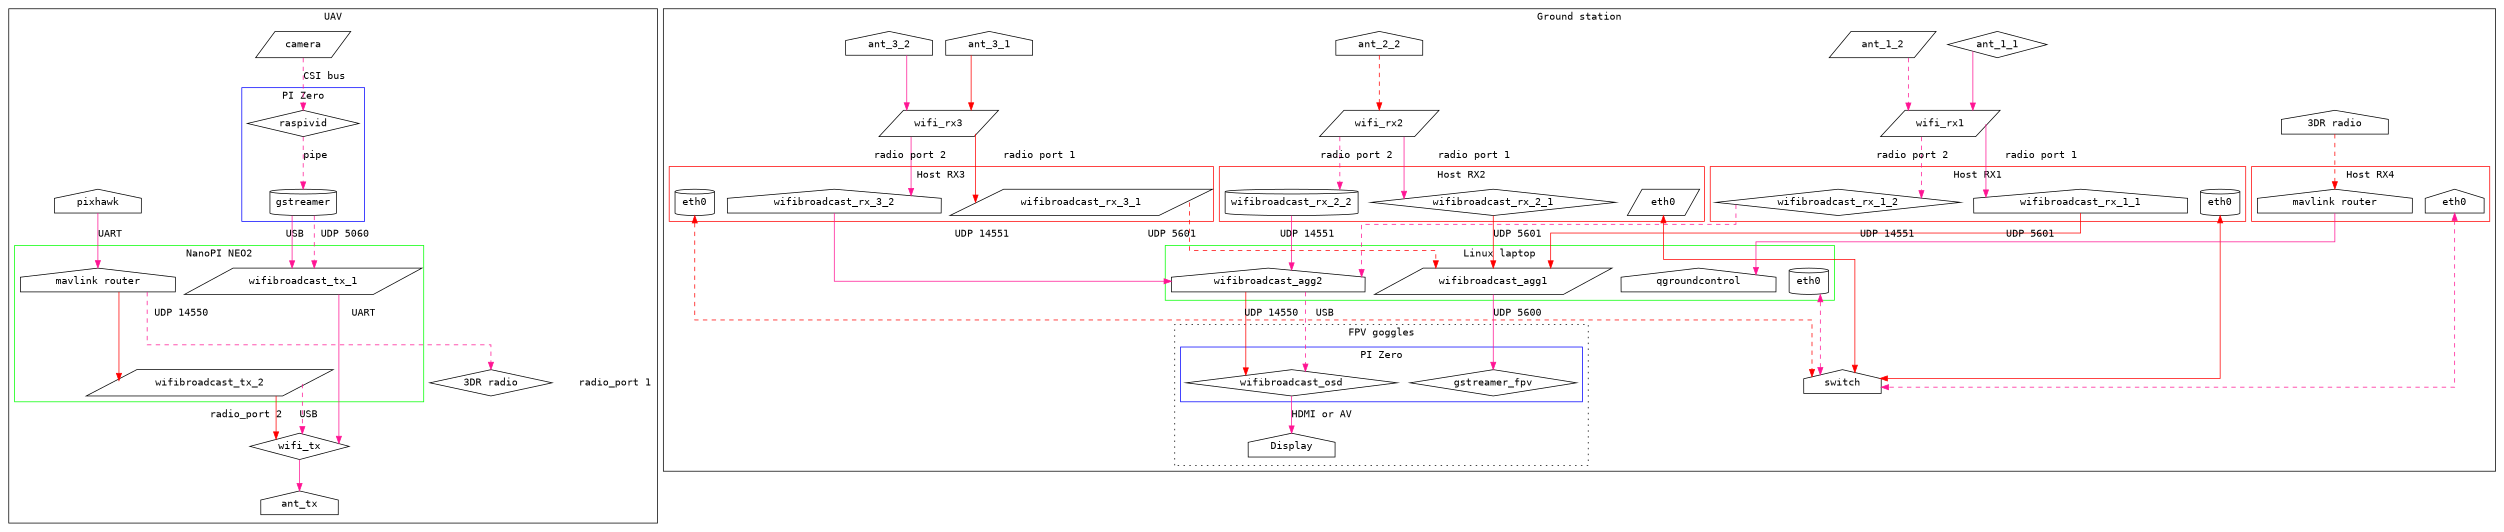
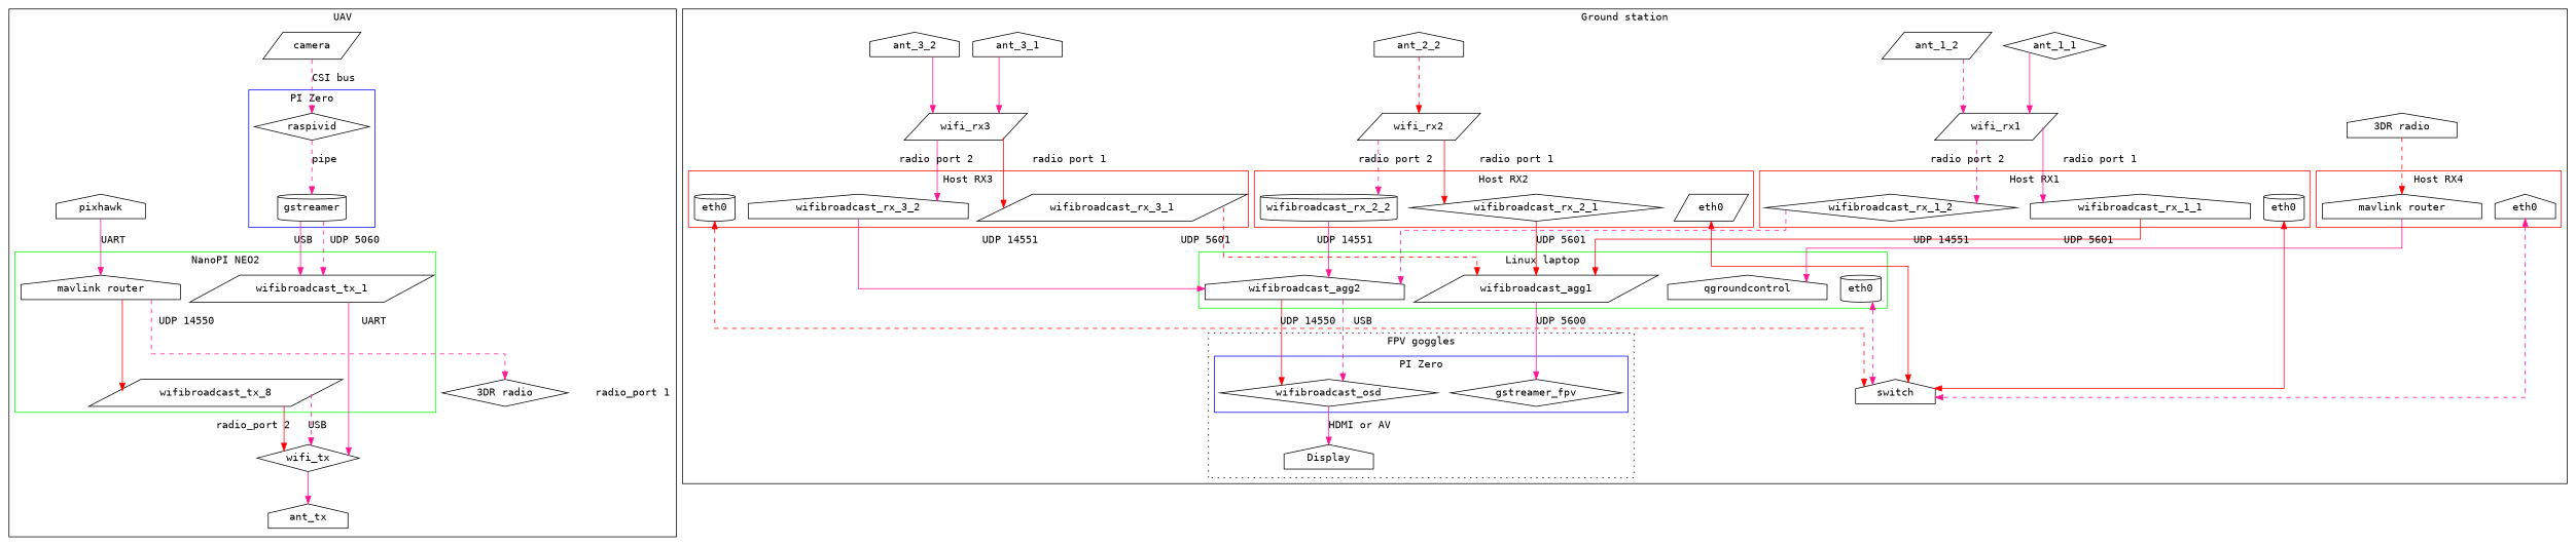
  digraph {
    compound=true
    fontname="DejaVu Sans Mono"
    splines=ortho
    node [fontname="DejaVu Sans Mono" shape=house]
    edge [color=deeppink fontname="DejaVu Sans Mono" style=solid]
    raspivid [shape=diamond]
    gstreamer [shape=cylinder]
    wifibroadcast_tx_1 [shape=parallelogram]
-   wifibroadcast_tx_2 [shape=parallelogram]
+   wifibroadcast_tx_2 [shape=parallelogram label=wifibroadcast_tx_8]
    n5 [label="mavlink router"]
    camera [shape=parallelogram]
    pixhawk
    n8 [label="3DR radio" shape=diamond]
    wifi_tx [shape=diamond]
    ant_tx
    n11 [label=eth0 shape=cylinder]
    wifibroadcast_rx_1_1
    wifibroadcast_rx_1_2 [shape=diamond]
    n14 [label=eth0 shape=parallelogram]
    wifibroadcast_rx_2_1 [shape=diamond]
    wifibroadcast_rx_2_2 [shape=cylinder]
    n17 [label=eth0 shape=cylinder]
    wifibroadcast_rx_3_1 [shape=parallelogram]
    wifibroadcast_rx_3_2
    n20 [label=eth0]
    n21 [label="mavlink router"]
    n22 [label=eth0 shape=cylinder]
    wifibroadcast_agg1 [shape=parallelogram]
    wifibroadcast_agg2
    qgroundcontrol
    wifibroadcast_osd [shape=diamond]
    gstreamer_fpv [shape=diamond]
    n28 [label=Display]
    ant_1_1 [shape=diamond]
    wifi_rx1 [shape=parallelogram]
    ant_1_2 [shape=parallelogram]
    wifi_rx2 [shape=parallelogram]
    ant_2_2
    ant_3_1
    wifi_rx3 [shape=parallelogram]
    ant_3_2
    n37 [label=switch]
    n38 [label="3DR radio"]
    subgraph cluster_1 {
      label=UAV
      camera
      pixhawk
      n8
      wifi_tx
      ant_tx
      subgraph cluster_2 {
        color=blue
        label="PI Zero"
        raspivid
        gstreamer
      }
      subgraph cluster_3 {
        color=green
        label="NanoPI NEO2"
        wifibroadcast_tx_1
        wifibroadcast_tx_2
        n5
      }
    }
    subgraph cluster_4 {
      label="Ground station"
      ant_1_1
      wifi_rx1
      ant_1_2
      wifi_rx2
      ant_2_2
      ant_3_1
      wifi_rx3
      ant_3_2
      n37
      n38
      subgraph cluster_5 {
        color=red
        label="Host RX1"
        n11
        wifibroadcast_rx_1_1
        wifibroadcast_rx_1_2
      }
      subgraph cluster_6 {
        color=red
        label="Host RX2"
        n14
        wifibroadcast_rx_2_1
        wifibroadcast_rx_2_2
      }
      subgraph cluster_7 {
        color=red
        label="Host RX3"
        n17
        wifibroadcast_rx_3_1
        wifibroadcast_rx_3_2
      }
      subgraph cluster_8 {
        color=red
        label="Host RX4"
        n20
        n21
      }
      subgraph cluster_9 {
        color=green
        label="Linux laptop"
        n22
        wifibroadcast_agg1
        wifibroadcast_agg2
        qgroundcontrol
      }
      subgraph cluster_10 {
        label="FPV goggles"
        style=dotted
        n28
        subgraph cluster_11 {
          color=blue
          label="PI Zero"
          style=solid
          wifibroadcast_osd
          gstreamer_fpv
        }
      }
    }
    raspivid -> gstreamer [label=pipe style=dashed]
    gstreamer -> wifibroadcast_tx_1 [label=USB]
    gstreamer -> wifibroadcast_tx_1 [label="UDP 5060" style=dashed]
    wifibroadcast_tx_1 -> wifi_tx [label="radio_port 1"]
    wifibroadcast_tx_2 -> wifi_tx [color=red label="radio_port 2"]
    wifibroadcast_tx_2 -> wifi_tx [label=USB style=dashed]
    n5 -> wifibroadcast_tx_2 [color=red label="UDP 14550"]
    n5 -> n8 [label=UART style=dashed]
    camera -> raspivid [label="CSI bus" style=dashed]
    pixhawk -> n5 [label=UART]
    wifi_tx -> ant_tx
    n11 -> n37 [color=red dir=both]
    wifibroadcast_rx_1_1 -> wifibroadcast_agg1 [color=red label="UDP 5601"]
    wifibroadcast_rx_1_2 -> wifibroadcast_agg2 [label="UDP 14551" style=dashed]
    n14 -> n37 [color=red dir=both]
    wifibroadcast_rx_2_1 -> wifibroadcast_agg1 [color=red label="UDP 5601"]
    wifibroadcast_rx_2_2 -> wifibroadcast_agg2 [label="UDP 14551"]
    n17 -> n37 [color=red dir=both style=dashed]
    wifibroadcast_rx_3_1 -> wifibroadcast_agg1 [color=red label="UDP 5601" style=dashed]
    wifibroadcast_rx_3_2 -> wifibroadcast_agg2 [label="UDP 14551"]
    n20 -> n37 [dir=both style=dashed]
    n21 -> qgroundcontrol
    n22 -> n37 [dir=both style=dashed]
    wifibroadcast_agg1 -> gstreamer_fpv [label="UDP 5600"]
    wifibroadcast_agg2 -> wifibroadcast_osd [color=red label="UDP 14550"]
    wifibroadcast_agg2 -> wifibroadcast_osd [label=USB style=dashed]
    wifibroadcast_osd -> n28 [label="HDMI or AV"]
    ant_1_1 -> wifi_rx1
    wifi_rx1 -> wifibroadcast_rx_1_1 [label="radio port 1"]
    wifi_rx1 -> wifibroadcast_rx_1_2 [label="radio port 2" style=dashed]
    ant_1_2 -> wifi_rx1 [style=dashed]
-   wifi_rx2 -> wifibroadcast_rx_2_1 [label="radio port 1"]
+   wifi_rx2 -> wifibroadcast_rx_2_1 [color=red label="radio port 1"]
    wifi_rx2 -> wifibroadcast_rx_2_2 [label="radio port 2" style=dashed]
    ant_2_2 -> wifi_rx2 [color=red style=dashed]
-   ant_3_1 -> wifi_rx3 [color=red]
+   ant_3_1 -> wifi_rx3
    wifi_rx3 -> wifibroadcast_rx_3_1 [color=red label="radio port 1"]
    wifi_rx3 -> wifibroadcast_rx_3_2 [label="radio port 2"]
    ant_3_2 -> wifi_rx3
    n38 -> n21 [color=red style=dashed]
  }
